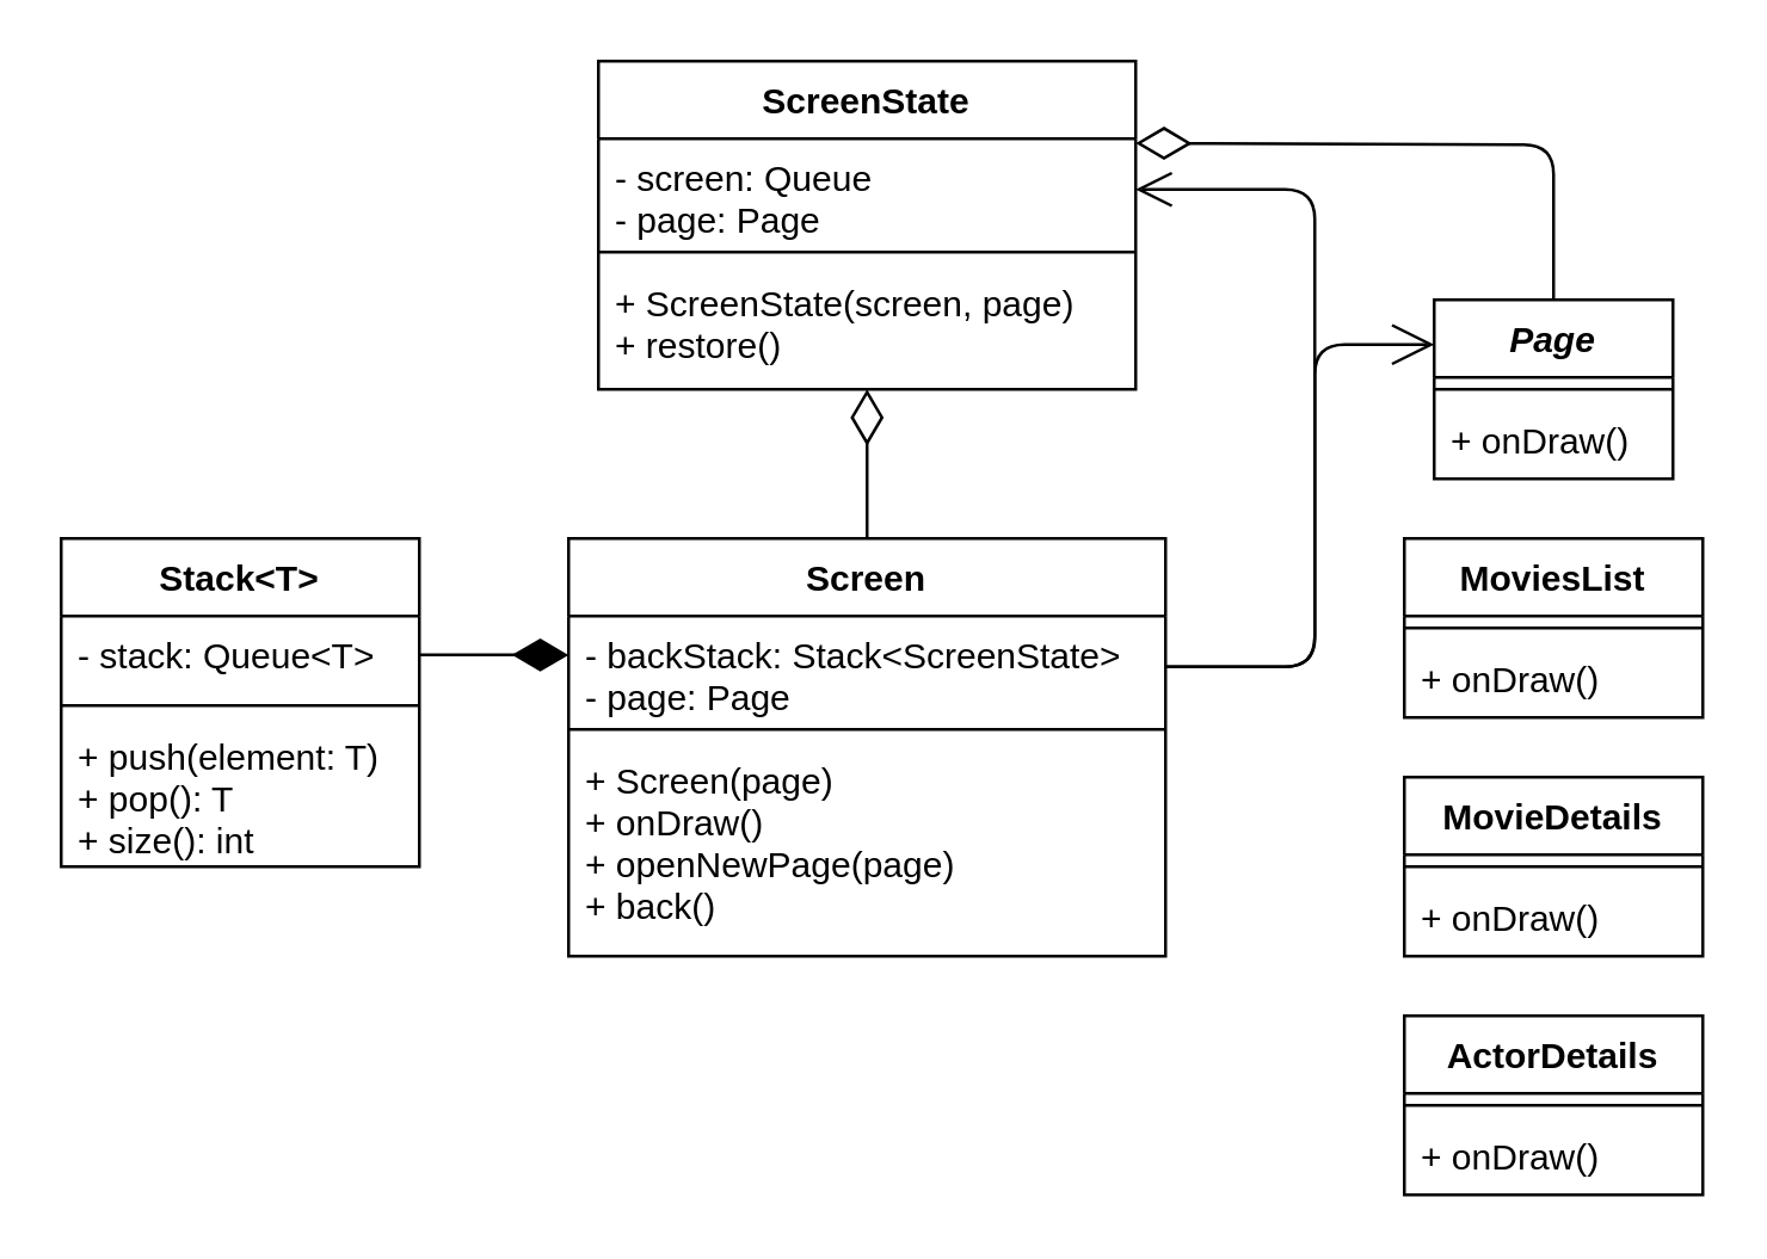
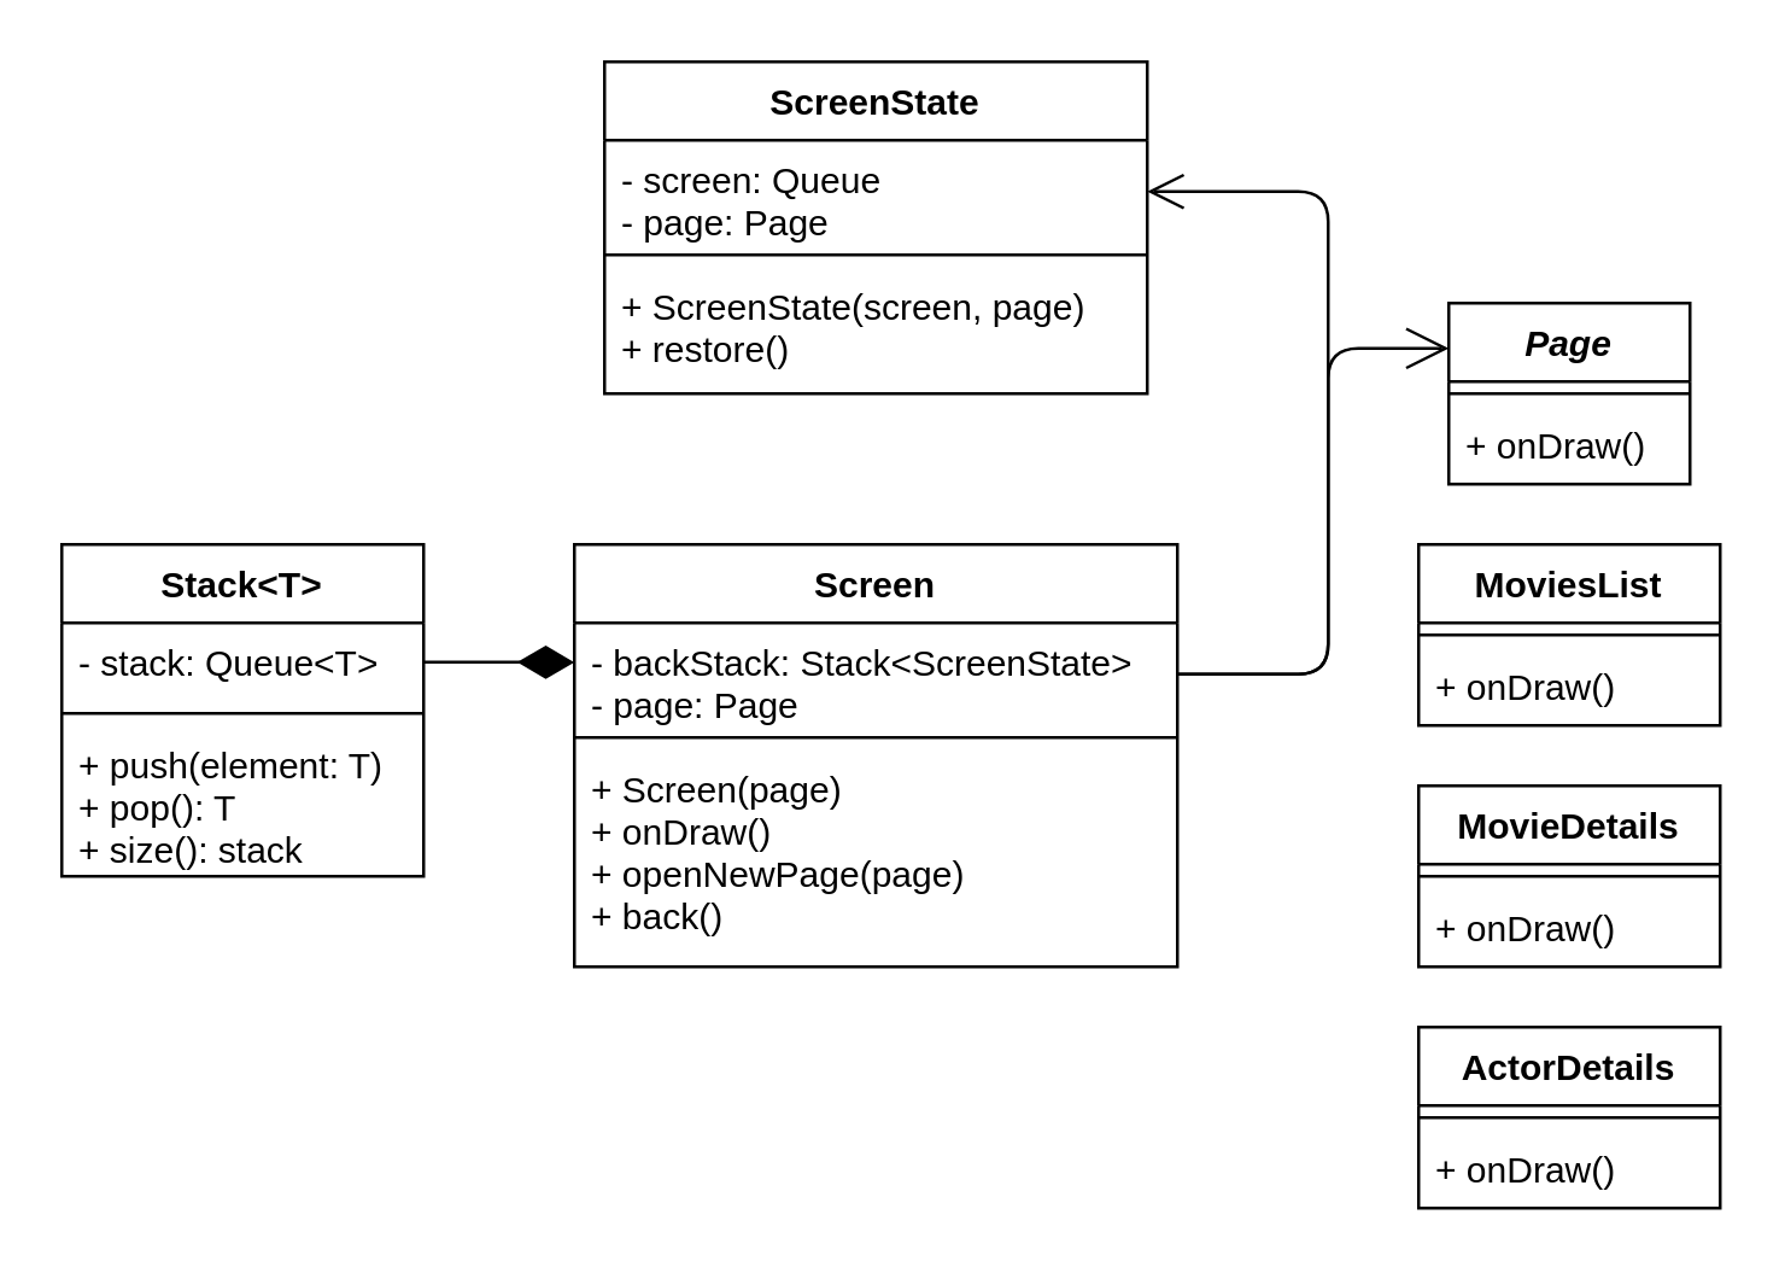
  <mxCell id="0" />
  <mxCell id="1" parent="0" />
  <mxCell id="2" value="Stack&lt;T&gt;" style="swimlane;fontStyle=1;align=center;verticalAlign=top;childLayout=stackLayout;horizontal=1;startSize=26;horizontalStack=0;resizeParent=1;resizeParentMax=0;resizeLast=0;collapsible=1;marginBottom=0;" vertex="1" parent="1"><mxGeometry x="20" y="180" width="120" height="110" as="geometry" /></mxCell>
  <mxCell id="3" value="- stack: Queue&lt;T&gt;" style="text;strokeColor=none;fillColor=none;align=left;verticalAlign=top;spacingLeft=4;spacingRight=4;overflow=hidden;rotatable=0;points=[[0,0.5],[1,0.5]];portConstraint=eastwest;" vertex="1" parent="2"><mxGeometry y="26" width="120" height="26" as="geometry" /></mxCell>
  <mxCell id="4" value="" style="line;strokeWidth=1;fillColor=none;align=left;verticalAlign=middle;spacingTop=-1;spacingLeft=3;spacingRight=3;rotatable=0;labelPosition=right;points=[];portConstraint=eastwest;" vertex="1" parent="2"><mxGeometry y="52" width="120" height="8" as="geometry" /></mxCell>
- <mxCell id="5" value="+ push(element: T)&#10;+ pop(): T&#10;+ size(): int" style="text;strokeColor=none;fillColor=none;align=left;verticalAlign=top;spacingLeft=4;spacingRight=4;overflow=hidden;rotatable=0;points=[[0,0.5],[1,0.5]];portConstraint=eastwest;" vertex="1" parent="2"><mxGeometry y="60" width="120" height="50" as="geometry" /></mxCell>
+ <mxCell id="5" value="+ push(element: T)&#10;+ pop(): T&#10;+ size(): stack" style="text;strokeColor=none;fillColor=none;align=left;verticalAlign=top;spacingLeft=4;spacingRight=4;overflow=hidden;rotatable=0;points=[[0,0.5],[1,0.5]];portConstraint=eastwest;" vertex="1" parent="2"><mxGeometry y="60" width="120" height="50" as="geometry" /></mxCell>
  <mxCell id="6" value="Page" style="swimlane;fontStyle=3;align=center;verticalAlign=top;childLayout=stackLayout;horizontal=1;startSize=26;horizontalStack=0;resizeParent=1;resizeParentMax=0;resizeLast=0;collapsible=1;marginBottom=0;" vertex="1" parent="1"><mxGeometry x="480" y="100" width="80" height="60" as="geometry" /></mxCell>
  <mxCell id="7" value="" style="line;strokeWidth=1;fillColor=none;align=left;verticalAlign=middle;spacingTop=-1;spacingLeft=3;spacingRight=3;rotatable=0;labelPosition=right;points=[];portConstraint=eastwest;" vertex="1" parent="6"><mxGeometry y="26" width="80" height="8" as="geometry" /></mxCell>
  <mxCell id="8" value="+ onDraw()" style="text;strokeColor=none;fillColor=none;align=left;verticalAlign=top;spacingLeft=4;spacingRight=4;overflow=hidden;rotatable=0;points=[[0,0.5],[1,0.5]];portConstraint=eastwest;" vertex="1" parent="6"><mxGeometry y="34" width="80" height="26" as="geometry" /></mxCell>
  <mxCell id="9" value="MoviesList" style="swimlane;fontStyle=1;align=center;verticalAlign=top;childLayout=stackLayout;horizontal=1;startSize=26;horizontalStack=0;resizeParent=1;resizeParentMax=0;resizeLast=0;collapsible=1;marginBottom=0;" vertex="1" parent="1"><mxGeometry x="470" y="180" width="100" height="60" as="geometry" /></mxCell>
  <mxCell id="10" value="" style="line;strokeWidth=1;fillColor=none;align=left;verticalAlign=middle;spacingTop=-1;spacingLeft=3;spacingRight=3;rotatable=0;labelPosition=right;points=[];portConstraint=eastwest;" vertex="1" parent="9"><mxGeometry y="26" width="100" height="8" as="geometry" /></mxCell>
  <mxCell id="11" value="+ onDraw()" style="text;strokeColor=none;fillColor=none;align=left;verticalAlign=top;spacingLeft=4;spacingRight=4;overflow=hidden;rotatable=0;points=[[0,0.5],[1,0.5]];portConstraint=eastwest;" vertex="1" parent="9"><mxGeometry y="34" width="100" height="26" as="geometry" /></mxCell>
  <mxCell id="12" value="MovieDetails" style="swimlane;fontStyle=1;align=center;verticalAlign=top;childLayout=stackLayout;horizontal=1;startSize=26;horizontalStack=0;resizeParent=1;resizeParentMax=0;resizeLast=0;collapsible=1;marginBottom=0;" vertex="1" parent="1"><mxGeometry x="470" y="260" width="100" height="60" as="geometry" /></mxCell>
  <mxCell id="13" value="" style="line;strokeWidth=1;fillColor=none;align=left;verticalAlign=middle;spacingTop=-1;spacingLeft=3;spacingRight=3;rotatable=0;labelPosition=right;points=[];portConstraint=eastwest;" vertex="1" parent="12"><mxGeometry y="26" width="100" height="8" as="geometry" /></mxCell>
  <mxCell id="14" value="+ onDraw()" style="text;strokeColor=none;fillColor=none;align=left;verticalAlign=top;spacingLeft=4;spacingRight=4;overflow=hidden;rotatable=0;points=[[0,0.5],[1,0.5]];portConstraint=eastwest;" vertex="1" parent="12"><mxGeometry y="34" width="100" height="26" as="geometry" /></mxCell>
  <mxCell id="15" value="ActorDetails" style="swimlane;fontStyle=1;align=center;verticalAlign=top;childLayout=stackLayout;horizontal=1;startSize=26;horizontalStack=0;resizeParent=1;resizeParentMax=0;resizeLast=0;collapsible=1;marginBottom=0;" vertex="1" parent="1"><mxGeometry x="470" y="340" width="100" height="60" as="geometry" /></mxCell>
  <mxCell id="16" value="" style="line;strokeWidth=1;fillColor=none;align=left;verticalAlign=middle;spacingTop=-1;spacingLeft=3;spacingRight=3;rotatable=0;labelPosition=right;points=[];portConstraint=eastwest;" vertex="1" parent="15"><mxGeometry y="26" width="100" height="8" as="geometry" /></mxCell>
  <mxCell id="17" value="+ onDraw()" style="text;strokeColor=none;fillColor=none;align=left;verticalAlign=top;spacingLeft=4;spacingRight=4;overflow=hidden;rotatable=0;points=[[0,0.5],[1,0.5]];portConstraint=eastwest;" vertex="1" parent="15"><mxGeometry y="34" width="100" height="26" as="geometry" /></mxCell>
  <mxCell id="18" value="Screen" style="swimlane;fontStyle=1;align=center;verticalAlign=top;childLayout=stackLayout;horizontal=1;startSize=26;horizontalStack=0;resizeParent=1;resizeParentMax=0;resizeLast=0;collapsible=1;marginBottom=0;" vertex="1" parent="1"><mxGeometry x="190" y="180" width="200" height="140" as="geometry" /></mxCell>
  <mxCell id="19" value="- backStack: Stack&lt;ScreenState&gt;&#10;- page: Page" style="text;strokeColor=none;fillColor=none;align=left;verticalAlign=top;spacingLeft=4;spacingRight=4;overflow=hidden;rotatable=0;points=[[0,0.5],[1,0.5]];portConstraint=eastwest;" vertex="1" parent="18"><mxGeometry y="26" width="200" height="34" as="geometry" /></mxCell>
  <mxCell id="20" value="" style="line;strokeWidth=1;fillColor=none;align=left;verticalAlign=middle;spacingTop=-1;spacingLeft=3;spacingRight=3;rotatable=0;labelPosition=right;points=[];portConstraint=eastwest;" vertex="1" parent="18"><mxGeometry y="60" width="200" height="8" as="geometry" /></mxCell>
  <mxCell id="21" value="+ Screen(page)&#10;+ onDraw()&#10;+ openNewPage(page)&#10;+ back()" style="text;strokeColor=none;fillColor=none;align=left;verticalAlign=top;spacingLeft=4;spacingRight=4;overflow=hidden;rotatable=0;points=[[0,0.5],[1,0.5]];portConstraint=eastwest;" vertex="1" parent="18"><mxGeometry y="68" width="200" height="72" as="geometry" /></mxCell>
  <mxCell id="22" value="ScreenState" style="swimlane;fontStyle=1;align=center;verticalAlign=top;childLayout=stackLayout;horizontal=1;startSize=26;horizontalStack=0;resizeParent=1;resizeParentMax=0;resizeLast=0;collapsible=1;marginBottom=0;" vertex="1" parent="1"><mxGeometry x="200" y="20" width="180" height="110" as="geometry" /></mxCell>
  <mxCell id="23" value="- screen: Queue&#10;- page: Page" style="text;strokeColor=none;fillColor=none;align=left;verticalAlign=top;spacingLeft=4;spacingRight=4;overflow=hidden;rotatable=0;points=[[0,0.5],[1,0.5]];portConstraint=eastwest;" vertex="1" parent="22"><mxGeometry y="26" width="180" height="34" as="geometry" /></mxCell>
  <mxCell id="24" value="" style="line;strokeWidth=1;fillColor=none;align=left;verticalAlign=middle;spacingTop=-1;spacingLeft=3;spacingRight=3;rotatable=0;labelPosition=right;points=[];portConstraint=eastwest;" vertex="1" parent="22"><mxGeometry y="60" width="180" height="8" as="geometry" /></mxCell>
  <mxCell id="25" value="+ ScreenState(screen, page)&#10;+ restore()" style="text;strokeColor=none;fillColor=none;align=left;verticalAlign=top;spacingLeft=4;spacingRight=4;overflow=hidden;rotatable=0;points=[[0,0.5],[1,0.5]];portConstraint=eastwest;" vertex="1" parent="22"><mxGeometry y="68" width="180" height="42" as="geometry" /></mxCell>
- <mxCell id="26" value="" style="endArrow=diamondThin;endFill=0;endSize=16;html=1;exitX=0.5;exitY=0;exitDx=0;exitDy=0;" edge="1" parent="1" source="18" target="25"><mxGeometry width="160" relative="1" as="geometry"><mxPoint x="260" y="360" as="sourcePoint" /><mxPoint x="420" y="360" as="targetPoint" /></mxGeometry></mxCell>
  <mxCell id="27" value="" style="endArrow=open;endFill=1;endSize=12;html=1;exitX=1;exitY=0.5;exitDx=0;exitDy=0;entryX=0;entryY=0.25;entryDx=0;entryDy=0;" edge="1" parent="1" source="19" target="6"><mxGeometry width="160" relative="1" as="geometry"><mxPoint x="260" y="360" as="sourcePoint" /><mxPoint x="420" y="360" as="targetPoint" /><Array as="points"><mxPoint x="440" y="223" /><mxPoint x="440" y="115" /></Array></mxGeometry></mxCell>
  <mxCell id="28" value="" style="endArrow=diamondThin;endFill=1;endSize=16;html=1;entryX=0;entryY=0.384;entryDx=0;entryDy=0;exitX=1;exitY=0.5;exitDx=0;exitDy=0;entryPerimeter=0;" edge="1" parent="1" source="3" target="19"><mxGeometry width="160" relative="1" as="geometry"><mxPoint x="-30" y="400" as="sourcePoint" /><mxPoint x="130" y="400" as="targetPoint" /></mxGeometry></mxCell>
  <mxCell id="29" value="" style="endArrow=open;endFill=1;endSize=10;html=1;exitX=1;exitY=0.5;exitDx=0;exitDy=0;entryX=1;entryY=0.5;entryDx=0;entryDy=0;" edge="1" parent="1" source="19" target="23"><mxGeometry width="160" relative="1" as="geometry"><mxPoint x="70" y="150" as="sourcePoint" /><mxPoint x="230" y="150" as="targetPoint" /><Array as="points"><mxPoint x="440" y="223" /><mxPoint x="440" y="63" /></Array></mxGeometry></mxCell>
- <mxCell id="30" value="" style="endArrow=diamondThin;endFill=0;endSize=16;html=1;entryX=1;entryY=0.25;entryDx=0;entryDy=0;exitX=0.5;exitY=0;exitDx=0;exitDy=0;" edge="1" parent="1" source="6" target="22"><mxGeometry width="160" relative="1" as="geometry"><mxPoint x="70" y="150" as="sourcePoint" /><mxPoint x="230" y="150" as="targetPoint" /><Array as="points"><mxPoint x="520" y="48" /></Array></mxGeometry></mxCell>
